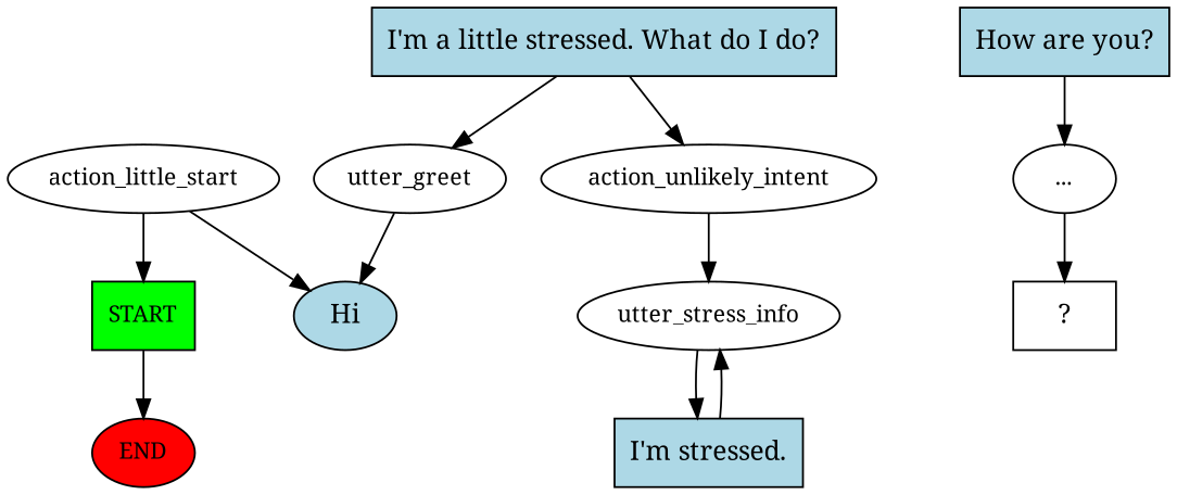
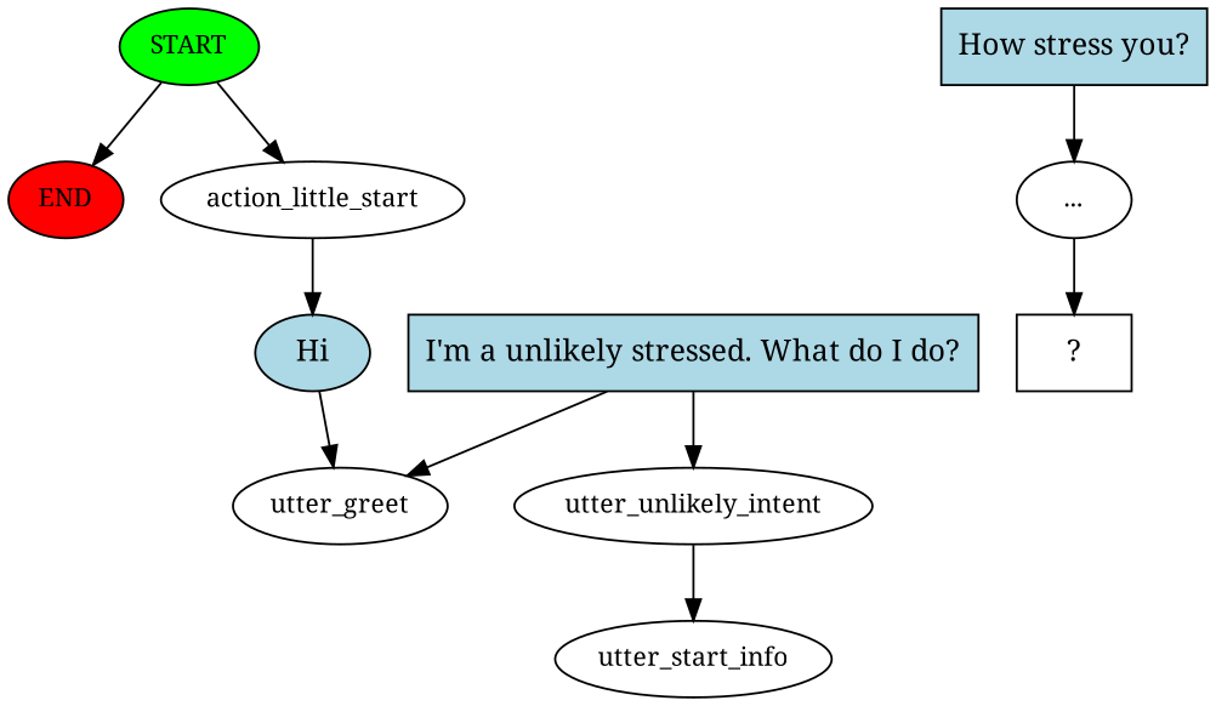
  digraph {
    fontname="Noto Serif"
    node [fontname="Noto Serif" fontsize=12]
    edge [fontname="Noto Serif"]
-   n1 [fillcolor=green label=START style=filled shape=box]
+   n1 [fillcolor=green label=START style=filled]
    n2 [fillcolor=red label=END style=filled]
    n3 [label=action_little_start]
    n4 [fillcolor=lightblue label=Hi shape=ellipse style=filled fontsize=""]
    n5 [label=utter_greet]
-   n6 [fillcolor=lightblue label="I'm a little stressed. What do I do?" shape=rect style=filled fontsize=""]
-   n7 [label=action_unlikely_intent]
-   n8 [label=utter_stress_info]
-   n9 [fillcolor=lightblue label="I'm stressed." shape=rect style=filled fontsize=""]
-   n10 [fillcolor=lightblue label="How are you?" shape=rect style=filled fontsize=""]
+   n6 [fillcolor=lightblue label="I'm a unlikely stressed. What do I do?" shape=rect style=filled fontsize=""]
+   n7 [label=utter_unlikely_intent]
+   n8 [label=utter_start_info]
+   n10 [fillcolor=lightblue label="How stress you?" shape=rect style=filled fontsize=""]
    n11 [label="..."]
    n12 [label="  ?  " shape=rect fontsize=""]
    n1 -> n2
-   n3 -> n1
+   n1 -> n3
    n3 -> n4
-   n5 -> n4
+   n4 -> n5
    n6 -> n5
    n6 -> n7
    n7 -> n8
-   n8 -> n9
-   n9 -> n8
    n10 -> n11
    n11 -> n12
  }
